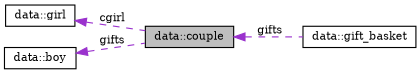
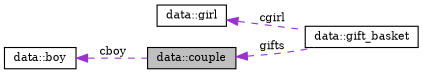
  digraph {
    fontname="DejaVu Serif"
    rankdir=LR
    node [color=black fillcolor=white fontname="DejaVu Serif" fontsize=10 shape=record style=filled]
    edge [color=darkorchid3 dir=back fontname="DejaVu Serif" fontsize=10 labelfontname=Helvetica labelfontsize=10 style=dashed]
    n1 [fillcolor=grey75 fontcolor=black height=0.2 label="data::couple" width=0.4]
    n2 [height=0.2 label="data::gift_basket" width=0.4]
    n3 [height=0.2 label="data::girl" width=0.4]
    n4 [height=0.2 label="data::boy" width=0.4]
    n1 -> n2 [label=" gifts"]
-   n3 -> n1 [label=" cgirl"]
-   n4 -> n1 [label=" gifts"]
+   n3 -> n2 [label=" cgirl"]
+   n4 -> n1 [label=" cboy"]
  }
